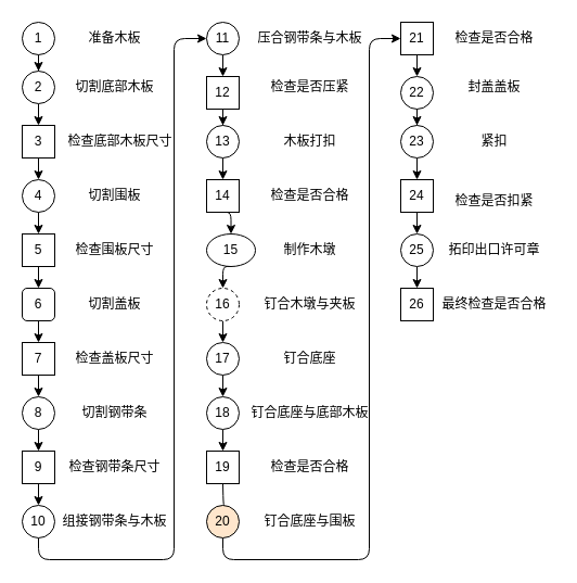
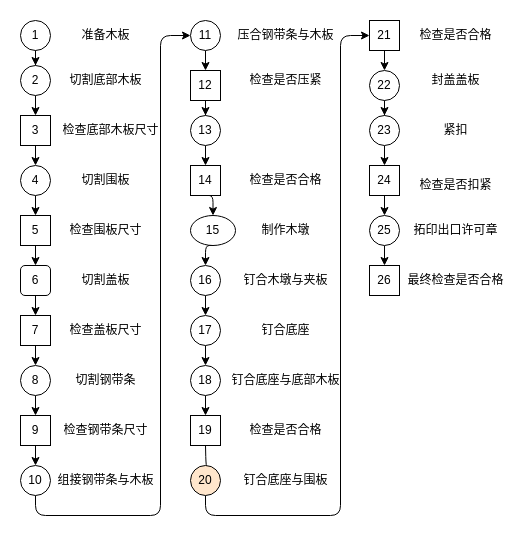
  <mxCell id="0" />
  <mxCell id="1" parent="0" />
  <mxCell id="2" value="" style="edgeStyle=orthogonalEdgeStyle;orthogonalLoop=1;jettySize=auto;html=1;" edge="1" parent="1" source="3" target="5"><mxGeometry relative="1" as="geometry" /></mxCell>
  <mxCell id="3" value="1" style="ellipse;whiteSpace=wrap;html=1;aspect=fixed;" vertex="1" parent="1"><mxGeometry x="20" y="20" width="30" height="30" as="geometry" /></mxCell>
  <mxCell id="4" value="" style="edgeStyle=orthogonalEdgeStyle;orthogonalLoop=1;jettySize=auto;html=1;" edge="1" parent="1" source="5" target="7"><mxGeometry relative="1" as="geometry" /></mxCell>
  <mxCell id="5" value="2" style="ellipse;whiteSpace=wrap;html=1;aspect=fixed;" vertex="1" parent="1"><mxGeometry x="20" y="65" width="30" height="30" as="geometry" /></mxCell>
  <mxCell id="6" value="" style="edgeStyle=orthogonalEdgeStyle;orthogonalLoop=1;jettySize=auto;html=1;" edge="1" parent="1" source="7" target="12"><mxGeometry relative="1" as="geometry" /></mxCell>
  <mxCell id="7" value="3" style="whiteSpace=wrap;html=1;aspect=fixed;" vertex="1" parent="1"><mxGeometry x="20" y="115" width="30" height="30" as="geometry" /></mxCell>
  <mxCell id="8" value="准备木板" style="text;html=1;align=center;verticalAlign=middle;resizable=0;points=[];autosize=1;strokeColor=none;" vertex="1" parent="1"><mxGeometry x="75" y="25" width="60" height="20" as="geometry" /></mxCell>
  <mxCell id="9" value="切割底部木板" style="text;html=1;align=center;verticalAlign=middle;resizable=0;points=[];autosize=1;strokeColor=none;" vertex="1" parent="1"><mxGeometry x="60" y="70" width="90" height="20" as="geometry" /></mxCell>
  <mxCell id="10" value="检查底部木板尺寸" style="text;html=1;align=center;verticalAlign=middle;resizable=0;points=[];autosize=1;strokeColor=none;" vertex="1" parent="1"><mxGeometry x="55" y="120" width="110" height="20" as="geometry" /></mxCell>
  <mxCell id="11" value="" style="edgeStyle=orthogonalEdgeStyle;orthogonalLoop=1;jettySize=auto;html=1;" edge="1" parent="1" source="12" target="15"><mxGeometry relative="1" as="geometry" /></mxCell>
  <mxCell id="12" value="4" style="ellipse;whiteSpace=wrap;html=1;aspect=fixed;" vertex="1" parent="1"><mxGeometry x="20" y="165" width="30" height="30" as="geometry" /></mxCell>
  <mxCell id="13" value="切割围板" style="text;html=1;align=center;verticalAlign=middle;resizable=0;points=[];autosize=1;strokeColor=none;" vertex="1" parent="1"><mxGeometry x="75" y="170" width="60" height="20" as="geometry" /></mxCell>
  <mxCell id="14" value="" style="edgeStyle=orthogonalEdgeStyle;orthogonalLoop=1;jettySize=auto;html=1;" edge="1" parent="1" source="15" target="18"><mxGeometry relative="1" as="geometry" /></mxCell>
  <mxCell id="15" value="5" style="whiteSpace=wrap;html=1;aspect=fixed;" vertex="1" parent="1"><mxGeometry x="20" y="215" width="30" height="30" as="geometry" /></mxCell>
  <mxCell id="16" value="检查围板尺寸" style="text;html=1;align=center;verticalAlign=middle;resizable=0;points=[];autosize=1;strokeColor=none;" vertex="1" parent="1"><mxGeometry x="60" y="220" width="90" height="20" as="geometry" /></mxCell>
  <mxCell id="17" value="" style="edgeStyle=orthogonalEdgeStyle;orthogonalLoop=1;jettySize=auto;html=1;" edge="1" parent="1" source="18" target="21"><mxGeometry relative="1" as="geometry" /></mxCell>
  <mxCell id="18" value="6" style="whiteSpace=wrap;html=1;aspect=fixed;rounded=1;" vertex="1" parent="1"><mxGeometry x="20" y="265" width="30" height="30" as="geometry" /></mxCell>
  <mxCell id="19" value="切割盖板" style="text;html=1;align=center;verticalAlign=middle;resizable=0;points=[];autosize=1;strokeColor=none;" vertex="1" parent="1"><mxGeometry x="75" y="270" width="60" height="20" as="geometry" /></mxCell>
  <mxCell id="20" value="" style="edgeStyle=orthogonalEdgeStyle;orthogonalLoop=1;jettySize=auto;html=1;" edge="1" parent="1" source="21" target="24"><mxGeometry relative="1" as="geometry" /></mxCell>
  <mxCell id="21" value="7" style="whiteSpace=wrap;html=1;aspect=fixed;" vertex="1" parent="1"><mxGeometry x="20" y="315" width="30" height="30" as="geometry" /></mxCell>
  <mxCell id="22" value="检查盖板尺寸" style="text;html=1;align=center;verticalAlign=middle;resizable=0;points=[];autosize=1;strokeColor=none;" vertex="1" parent="1"><mxGeometry x="60" y="320" width="90" height="20" as="geometry" /></mxCell>
  <mxCell id="23" value="" style="edgeStyle=orthogonalEdgeStyle;orthogonalLoop=1;jettySize=auto;html=1;" edge="1" parent="1" source="24" target="27"><mxGeometry relative="1" as="geometry" /></mxCell>
  <mxCell id="24" value="8" style="ellipse;whiteSpace=wrap;html=1;aspect=fixed;" vertex="1" parent="1"><mxGeometry x="20" y="365" width="30" height="30" as="geometry" /></mxCell>
  <mxCell id="25" value="切割钢带条" style="text;html=1;align=center;verticalAlign=middle;resizable=0;points=[];autosize=1;strokeColor=none;" vertex="1" parent="1"><mxGeometry x="65" y="370" width="80" height="20" as="geometry" /></mxCell>
  <mxCell id="26" value="" style="edgeStyle=orthogonalEdgeStyle;orthogonalLoop=1;jettySize=auto;html=1;" edge="1" parent="1" source="27" target="30"><mxGeometry relative="1" as="geometry" /></mxCell>
  <mxCell id="27" value="9" style="whiteSpace=wrap;html=1;aspect=fixed;" vertex="1" parent="1"><mxGeometry x="20" y="415" width="30" height="30" as="geometry" /></mxCell>
  <mxCell id="28" value="检查钢带条尺寸" style="text;html=1;align=center;verticalAlign=middle;resizable=0;points=[];autosize=1;strokeColor=none;" vertex="1" parent="1"><mxGeometry x="55" y="420" width="100" height="20" as="geometry" /></mxCell>
  <mxCell id="29" style="edgeStyle=orthogonalEdgeStyle;curved=0;rounded=1;sketch=0;orthogonalLoop=1;jettySize=auto;html=1;exitX=0.5;exitY=1;exitDx=0;exitDy=0;entryX=0;entryY=0.5;entryDx=0;entryDy=0;" edge="1" parent="1" source="30" target="33"><mxGeometry relative="1" as="geometry"><mxPoint x="170" y="35" as="targetPoint" /><Array as="points"><mxPoint x="35" y="515" /><mxPoint x="160" y="515" /><mxPoint x="160" y="35" /></Array></mxGeometry></mxCell>
  <mxCell id="30" value="10" style="ellipse;whiteSpace=wrap;html=1;aspect=fixed;" vertex="1" parent="1"><mxGeometry x="20" y="465" width="30" height="30" as="geometry" /></mxCell>
  <mxCell id="31" value="组接钢带条与木板" style="text;html=1;align=center;verticalAlign=middle;resizable=0;points=[];autosize=1;strokeColor=none;" vertex="1" parent="1"><mxGeometry x="50" y="470" width="110" height="20" as="geometry" /></mxCell>
  <mxCell id="32" value="" style="edgeStyle=orthogonalEdgeStyle;curved=0;rounded=1;sketch=0;orthogonalLoop=1;jettySize=auto;html=1;entryX=0.5;entryY=0;entryDx=0;entryDy=0;" edge="1" parent="1" source="33" target="35"><mxGeometry relative="1" as="geometry"><mxPoint x="205" y="75" as="targetPoint" /></mxGeometry></mxCell>
  <mxCell id="33" value="11" style="ellipse;whiteSpace=wrap;html=1;aspect=fixed;sketch=0;" vertex="1" parent="1"><mxGeometry x="190" y="20" width="30" height="30" as="geometry" /></mxCell>
  <mxCell id="34" value="" style="edgeStyle=orthogonalEdgeStyle;curved=0;rounded=1;sketch=0;orthogonalLoop=1;jettySize=auto;html=1;entryX=0.5;entryY=0;entryDx=0;entryDy=0;" edge="1" parent="1" source="35" target="37"><mxGeometry relative="1" as="geometry"><mxPoint x="205" y="125" as="targetPoint" /></mxGeometry></mxCell>
  <mxCell id="35" value="12" style="whiteSpace=wrap;html=1;aspect=fixed;sketch=0;" vertex="1" parent="1"><mxGeometry x="190" y="70" width="30" height="30" as="geometry" /></mxCell>
  <mxCell id="36" style="edgeStyle=orthogonalEdgeStyle;curved=0;rounded=1;sketch=0;orthogonalLoop=1;jettySize=auto;html=1;exitX=0.5;exitY=1;exitDx=0;exitDy=0;entryX=0.5;entryY=0;entryDx=0;entryDy=0;" edge="1" parent="1" source="37" target="39"><mxGeometry relative="1" as="geometry"><mxPoint x="205" y="165" as="targetPoint" /></mxGeometry></mxCell>
  <mxCell id="37" value="13" style="ellipse;whiteSpace=wrap;html=1;aspect=fixed;sketch=0;" vertex="1" parent="1"><mxGeometry x="190" y="115" width="30" height="30" as="geometry" /></mxCell>
  <mxCell id="38" style="edgeStyle=orthogonalEdgeStyle;curved=0;rounded=1;sketch=0;orthogonalLoop=1;jettySize=auto;html=1;exitX=0.5;exitY=1;exitDx=0;exitDy=0;entryX=0.5;entryY=0;entryDx=0;entryDy=0;" edge="1" parent="1" source="39" target="41"><mxGeometry relative="1" as="geometry"><mxPoint x="205" y="215" as="targetPoint" /></mxGeometry></mxCell>
  <mxCell id="39" value="14" style="whiteSpace=wrap;html=1;aspect=fixed;sketch=0;" vertex="1" parent="1"><mxGeometry x="190" y="165" width="30" height="30" as="geometry" /></mxCell>
  <mxCell id="40" style="edgeStyle=orthogonalEdgeStyle;curved=0;rounded=1;sketch=0;orthogonalLoop=1;jettySize=auto;html=1;exitX=0.5;exitY=1;exitDx=0;exitDy=0;entryX=0.5;entryY=0;entryDx=0;entryDy=0;" edge="1" parent="1" source="41" target="43"><mxGeometry relative="1" as="geometry"><mxPoint x="205" y="265" as="targetPoint" /><Array as="points" /></mxGeometry></mxCell>
  <mxCell id="41" value="15" style="ellipse;whiteSpace=wrap;html=1;aspect=fixed;sketch=0;" vertex="1" parent="1"><mxGeometry x="190" y="215" width="45" height="30" as="geometry" /></mxCell>
  <mxCell id="42" style="edgeStyle=orthogonalEdgeStyle;curved=0;rounded=1;sketch=0;orthogonalLoop=1;jettySize=auto;html=1;exitX=0.5;exitY=1;exitDx=0;exitDy=0;entryX=0.5;entryY=0;entryDx=0;entryDy=0;" edge="1" parent="1" source="43" target="45"><mxGeometry relative="1" as="geometry"><mxPoint x="205" y="315" as="targetPoint" /></mxGeometry></mxCell>
- <mxCell id="43" value="16" style="ellipse;whiteSpace=wrap;html=1;aspect=fixed;sketch=0;dashed=1;" vertex="1" parent="1"><mxGeometry x="190" y="265" width="30" height="30" as="geometry" /></mxCell>
+ <mxCell id="43" value="16" style="ellipse;whiteSpace=wrap;html=1;aspect=fixed;sketch=0;" vertex="1" parent="1"><mxGeometry x="190" y="265" width="30" height="30" as="geometry" /></mxCell>
  <mxCell id="44" value="" style="edgeStyle=orthogonalEdgeStyle;curved=0;rounded=1;sketch=0;orthogonalLoop=1;jettySize=auto;html=1;" edge="1" parent="1" source="45" target="47"><mxGeometry relative="1" as="geometry" /></mxCell>
  <mxCell id="45" value="17" style="ellipse;whiteSpace=wrap;html=1;aspect=fixed;sketch=0;" vertex="1" parent="1"><mxGeometry x="190" y="315" width="30" height="30" as="geometry" /></mxCell>
  <mxCell id="46" value="" style="edgeStyle=orthogonalEdgeStyle;curved=0;rounded=1;sketch=0;orthogonalLoop=1;jettySize=auto;html=1;" edge="1" parent="1" source="47"><mxGeometry relative="1" as="geometry"><mxPoint x="205" y="415" as="targetPoint" /></mxGeometry></mxCell>
  <mxCell id="47" value="18" style="ellipse;whiteSpace=wrap;html=1;aspect=fixed;sketch=0;" vertex="1" parent="1"><mxGeometry x="190" y="365" width="30" height="30" as="geometry" /></mxCell>
  <mxCell id="48" value="" style="edgeStyle=orthogonalEdgeStyle;curved=0;rounded=1;sketch=0;orthogonalLoop=1;jettySize=auto;html=1;" edge="1" parent="1" target="50"><mxGeometry relative="1" as="geometry"><mxPoint x="205" y="445" as="sourcePoint" /></mxGeometry></mxCell>
  <mxCell id="49" style="edgeStyle=orthogonalEdgeStyle;curved=0;rounded=1;sketch=0;orthogonalLoop=1;jettySize=auto;html=1;exitX=0.5;exitY=1;exitDx=0;exitDy=0;entryX=0;entryY=0.5;entryDx=0;entryDy=0;" edge="1" parent="1" source="50"><mxGeometry relative="1" as="geometry"><mxPoint x="369" y="35" as="targetPoint" /><Array as="points"><mxPoint x="205" y="515" /><mxPoint x="340" y="515" /><mxPoint x="340" y="35" /></Array></mxGeometry></mxCell>
  <mxCell id="50" value="20" style="ellipse;whiteSpace=wrap;html=1;aspect=fixed;sketch=0;fillColor=#ffe6cc;" vertex="1" parent="1"><mxGeometry x="190" y="465" width="30" height="30" as="geometry" /></mxCell>
  <mxCell id="51" value="压合钢带条与木板" style="text;html=1;align=center;verticalAlign=middle;resizable=0;points=[];autosize=1;strokeColor=none;" vertex="1" parent="1"><mxGeometry x="230" y="25" width="110" height="20" as="geometry" /></mxCell>
  <mxCell id="52" value="检查是否压紧" style="text;html=1;align=center;verticalAlign=middle;resizable=0;points=[];autosize=1;strokeColor=none;" vertex="1" parent="1"><mxGeometry x="240" y="70" width="90" height="20" as="geometry" /></mxCell>
- <mxCell id="53" value="木板打扣" style="text;html=1;align=center;verticalAlign=middle;resizable=0;points=[];autosize=1;strokeColor=none;" vertex="1" parent="1"><mxGeometry x="255" y="120" width="60" height="20" as="geometry" /></mxCell>
  <mxCell id="54" value="检查是否合格" style="text;html=1;align=center;verticalAlign=middle;resizable=0;points=[];autosize=1;strokeColor=none;" vertex="1" parent="1"><mxGeometry x="240" y="170" width="90" height="20" as="geometry" /></mxCell>
  <mxCell id="55" value="制作木墩" style="text;html=1;align=center;verticalAlign=middle;resizable=0;points=[];autosize=1;strokeColor=none;" vertex="1" parent="1"><mxGeometry x="255" y="220" width="60" height="20" as="geometry" /></mxCell>
  <mxCell id="56" value="钉合木墩与夹板" style="text;html=1;align=center;verticalAlign=middle;resizable=0;points=[];autosize=1;strokeColor=none;" vertex="1" parent="1"><mxGeometry x="235" y="270" width="100" height="20" as="geometry" /></mxCell>
  <mxCell id="57" value="钉合底座" style="text;html=1;align=center;verticalAlign=middle;resizable=0;points=[];autosize=1;strokeColor=none;" vertex="1" parent="1"><mxGeometry x="255" y="320" width="60" height="20" as="geometry" /></mxCell>
  <mxCell id="58" value="钉合底座与底部木板" style="text;html=1;align=center;verticalAlign=middle;resizable=0;points=[];autosize=1;strokeColor=none;" vertex="1" parent="1"><mxGeometry x="225" y="370" width="120" height="20" as="geometry" /></mxCell>
  <mxCell id="59" value="检查是否合格" style="text;html=1;align=center;verticalAlign=middle;resizable=0;points=[];autosize=1;strokeColor=none;" vertex="1" parent="1"><mxGeometry x="240" y="420" width="90" height="20" as="geometry" /></mxCell>
  <mxCell id="60" value="19" style="whiteSpace=wrap;html=1;aspect=fixed;sketch=0;" vertex="1" parent="1"><mxGeometry x="190" y="415" width="30" height="30" as="geometry" /></mxCell>
  <mxCell id="61" value="钉合底座与围板" style="text;html=1;align=center;verticalAlign=middle;resizable=0;points=[];autosize=1;strokeColor=none;" vertex="1" parent="1"><mxGeometry x="235" y="470" width="100" height="20" as="geometry" /></mxCell>
  <mxCell id="62" style="edgeStyle=orthogonalEdgeStyle;curved=0;rounded=1;sketch=0;orthogonalLoop=1;jettySize=auto;html=1;exitX=0.5;exitY=1;exitDx=0;exitDy=0;entryX=0.5;entryY=0;entryDx=0;entryDy=0;" edge="1" parent="1" source="63" target="65"><mxGeometry relative="1" as="geometry"><mxPoint x="384" y="65" as="targetPoint" /></mxGeometry></mxCell>
  <mxCell id="63" value="21" style="whiteSpace=wrap;html=1;aspect=fixed;sketch=0;" vertex="1" parent="1"><mxGeometry x="369" y="20" width="30" height="30" as="geometry" /></mxCell>
  <mxCell id="64" value="" style="edgeStyle=orthogonalEdgeStyle;curved=0;rounded=1;sketch=0;orthogonalLoop=1;jettySize=auto;html=1;" edge="1" parent="1" source="65" target="67"><mxGeometry relative="1" as="geometry" /></mxCell>
  <mxCell id="65" value="22" style="ellipse;whiteSpace=wrap;html=1;aspect=fixed;sketch=0;" vertex="1" parent="1"><mxGeometry x="369" y="70" width="30" height="30" as="geometry" /></mxCell>
  <mxCell id="66" style="edgeStyle=orthogonalEdgeStyle;curved=0;rounded=1;sketch=0;orthogonalLoop=1;jettySize=auto;html=1;exitX=0.5;exitY=1;exitDx=0;exitDy=0;" edge="1" parent="1" source="67" target="69"><mxGeometry relative="1" as="geometry"><mxPoint x="384" y="165" as="targetPoint" /></mxGeometry></mxCell>
  <mxCell id="67" value="23" style="ellipse;whiteSpace=wrap;html=1;aspect=fixed;sketch=0;" vertex="1" parent="1"><mxGeometry x="369" y="115" width="30" height="30" as="geometry" /></mxCell>
  <mxCell id="68" style="edgeStyle=orthogonalEdgeStyle;curved=0;rounded=1;sketch=0;orthogonalLoop=1;jettySize=auto;html=1;exitX=0.5;exitY=1;exitDx=0;exitDy=0;entryX=0.5;entryY=0;entryDx=0;entryDy=0;" edge="1" parent="1" source="69" target="71"><mxGeometry relative="1" as="geometry"><mxPoint x="384" y="215" as="targetPoint" /></mxGeometry></mxCell>
  <mxCell id="69" value="24" style="whiteSpace=wrap;html=1;aspect=fixed;sketch=0;" vertex="1" parent="1"><mxGeometry x="369" y="165" width="30" height="30" as="geometry" /></mxCell>
  <mxCell id="70" style="edgeStyle=orthogonalEdgeStyle;curved=0;rounded=1;sketch=0;orthogonalLoop=1;jettySize=auto;html=1;exitX=0.5;exitY=1;exitDx=0;exitDy=0;" edge="1" parent="1" source="71" target="72"><mxGeometry relative="1" as="geometry"><mxPoint x="384" y="265" as="targetPoint" /></mxGeometry></mxCell>
  <mxCell id="71" value="25" style="ellipse;whiteSpace=wrap;html=1;aspect=fixed;sketch=0;" vertex="1" parent="1"><mxGeometry x="369" y="215" width="30" height="30" as="geometry" /></mxCell>
  <mxCell id="72" value="26" style="whiteSpace=wrap;html=1;aspect=fixed;sketch=0;" vertex="1" parent="1"><mxGeometry x="369" y="265" width="30" height="30" as="geometry" /></mxCell>
  <mxCell id="73" value="检查是否合格" style="text;html=1;align=center;verticalAlign=middle;resizable=0;points=[];autosize=1;strokeColor=none;" vertex="1" parent="1"><mxGeometry x="410" y="25" width="90" height="20" as="geometry" /></mxCell>
  <mxCell id="74" value="封盖盖板" style="text;html=1;align=center;verticalAlign=middle;resizable=0;points=[];autosize=1;strokeColor=none;" vertex="1" parent="1"><mxGeometry x="425" y="70" width="60" height="20" as="geometry" /></mxCell>
  <mxCell id="75" value="紧扣" style="text;html=1;align=center;verticalAlign=middle;resizable=0;points=[];autosize=1;strokeColor=none;" vertex="1" parent="1"><mxGeometry x="435" y="120" width="40" height="20" as="geometry" /></mxCell>
  <mxCell id="76" value="检查是否扣紧" style="text;html=1;align=center;verticalAlign=middle;resizable=0;points=[];autosize=1;strokeColor=none;" vertex="1" parent="1"><mxGeometry x="410" y="175" width="90" height="20" as="geometry" /></mxCell>
  <mxCell id="77" value="拓印出口许可章" style="text;html=1;align=center;verticalAlign=middle;resizable=0;points=[];autosize=1;strokeColor=none;" vertex="1" parent="1"><mxGeometry x="405" y="220" width="100" height="20" as="geometry" /></mxCell>
  <mxCell id="78" value="最终检查是否合格" style="text;html=1;align=center;verticalAlign=middle;resizable=0;points=[];autosize=1;strokeColor=none;" vertex="1" parent="1"><mxGeometry x="400" y="270" width="110" height="20" as="geometry" /></mxCell>
